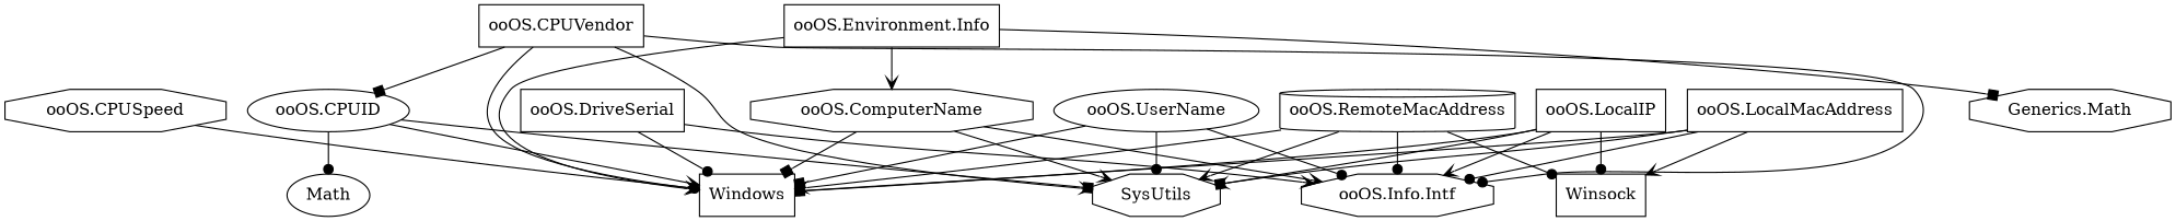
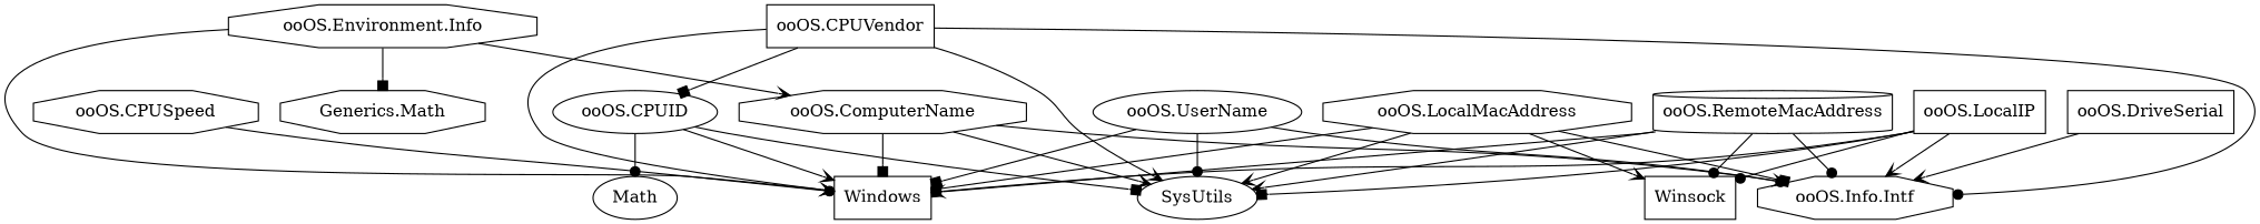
  digraph {
    node [shape=box]
    edge [arrowhead=vee]
    Windows
    "ooOS.ComputerName" [shape=octagon]
-   SysUtils [shape=octagon]
+   SysUtils [shape=ellipse]
    "ooOS.Info.Intf" [shape=octagon]
    "ooOS.CPUID" [shape=ellipse]
    Math [shape=ellipse]
    "ooOS.CPUSpeed" [shape=octagon]
    "ooOS.CPUVendor"
    "ooOS.DriveSerial"
-   "ooOS.Environment.Info"
+   "ooOS.Environment.Info" [shape=octagon]
    n11 [label="Generics.Math" shape=octagon]
    "ooOS.LocalIP"
    Winsock
-   "ooOS.LocalMacAddress"
+   "ooOS.LocalMacAddress" [shape=octagon]
    "ooOS.RemoteMacAddress" [shape=cylinder]
    "ooOS.UserName" [shape=ellipse]
    "ooOS.ComputerName" -> Windows [arrowhead=box]
    "ooOS.ComputerName" -> SysUtils
    "ooOS.ComputerName" -> "ooOS.Info.Intf"
    "ooOS.CPUID" -> Windows
    "ooOS.CPUID" -> SysUtils [arrowhead=box]
    "ooOS.CPUID" -> Math [arrowhead=dot]
    "ooOS.CPUSpeed" -> Windows [arrowhead=dot]
    "ooOS.CPUVendor" -> Windows
    "ooOS.CPUVendor" -> SysUtils
    "ooOS.CPUVendor" -> "ooOS.Info.Intf" [arrowhead=dot]
    "ooOS.CPUVendor" -> "ooOS.CPUID" [arrowhead=box]
-   "ooOS.DriveSerial" -> Windows [arrowhead=dot]
    "ooOS.DriveSerial" -> "ooOS.Info.Intf"
    "ooOS.Environment.Info" -> Windows
    "ooOS.Environment.Info" -> "ooOS.ComputerName"
    "ooOS.Environment.Info" -> n11 [arrowhead=box]
    "ooOS.LocalIP" -> Windows [arrowhead=box]
    "ooOS.LocalIP" -> SysUtils [arrowhead=box]
    "ooOS.LocalIP" -> "ooOS.Info.Intf"
    "ooOS.LocalIP" -> Winsock [arrowhead=dot]
    "ooOS.LocalMacAddress" -> Windows [arrowhead=dot]
    "ooOS.LocalMacAddress" -> SysUtils
-   "ooOS.LocalMacAddress" -> "ooOS.Info.Intf" [arrowhead=dot]
+   "ooOS.LocalMacAddress" -> "ooOS.Info.Intf" [arrowhead=box]
    "ooOS.LocalMacAddress" -> Winsock
    "ooOS.RemoteMacAddress" -> Windows
    "ooOS.RemoteMacAddress" -> SysUtils
    "ooOS.RemoteMacAddress" -> "ooOS.Info.Intf" [arrowhead=dot]
    "ooOS.RemoteMacAddress" -> Winsock [arrowhead=dot]
    "ooOS.UserName" -> Windows [arrowhead=box]
    "ooOS.UserName" -> SysUtils [arrowhead=dot]
    "ooOS.UserName" -> "ooOS.Info.Intf" [arrowhead=dot]
  }
